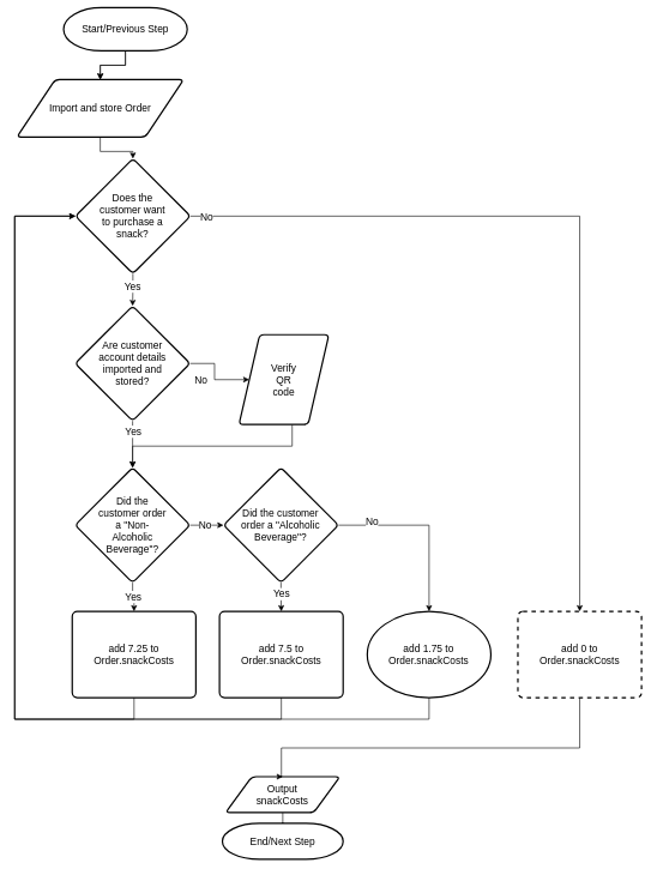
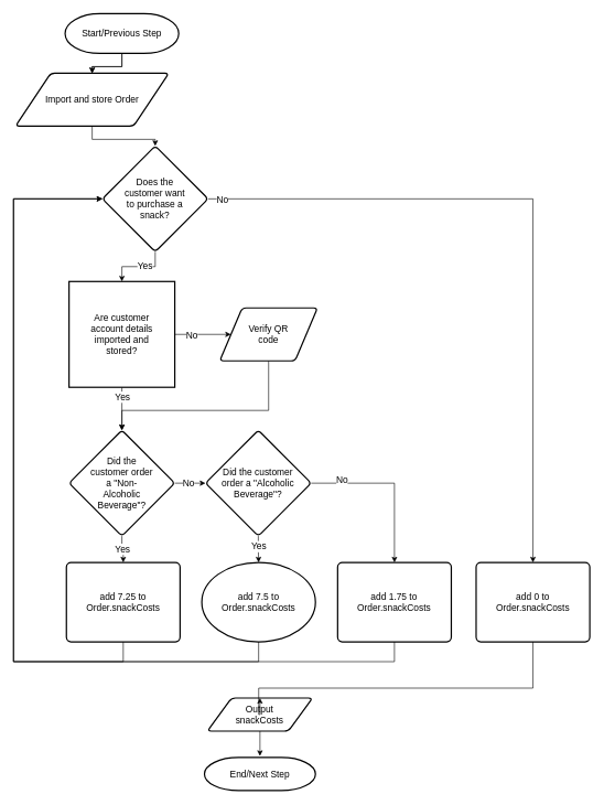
  <mxCell id="0" />
  <mxCell id="1" parent="0" />
  <mxCell id="2" value="" style="edgeStyle=orthogonalEdgeStyle;rounded=0;orthogonalLoop=1;jettySize=auto;html=1;fontSize=14;" parent="1" source="3" target="15" edge="1"><mxGeometry relative="1" as="geometry" /></mxCell>
- <mxCell id="3" value="Start/Previous Step" style="strokeWidth=2;html=1;shape=mxgraph.flowchart.terminator;whiteSpace=wrap;spacing=20;spacingTop=5;spacingBottom=5;spacingLeft=5;spacingRight=5;fontSize=14;" parent="1" vertex="1"><mxGeometry x="88" y="10" width="172" height="60" as="geometry" /></mxCell>
+ <mxCell id="3" value="Start/Previous Step" style="strokeWidth=2;html=1;shape=mxgraph.flowchart.terminator;whiteSpace=wrap;spacing=20;spacingTop=5;spacingBottom=5;spacingLeft=5;spacingRight=5;fontSize=14;" parent="1" vertex="1"><mxGeometry x="98" y="20" width="172" height="60" as="geometry" /></mxCell>
  <mxCell id="4" style="edgeStyle=orthogonalEdgeStyle;rounded=0;orthogonalLoop=1;jettySize=auto;html=1;spacing=12;spacingTop=5;spacingBottom=5;spacingLeft=5;spacingRight=5;entryX=0.5;entryY=0;entryDx=0;entryDy=0;fontSize=14;" parent="1" source="8" target="23" edge="1"><mxGeometry relative="1" as="geometry"><mxPoint x="390.44" y="860" as="targetPoint" /></mxGeometry></mxCell>
  <mxCell id="5" value="Yes" style="edgeLabel;html=1;align=center;verticalAlign=middle;resizable=0;points=[];spacing=12;spacingTop=5;spacingBottom=5;spacingLeft=5;spacingRight=5;fontSize=14;" parent="4" vertex="1" connectable="0"><mxGeometry x="-0.155" y="1" relative="1" as="geometry"><mxPoint x="-1" y="-1" as="offset" /></mxGeometry></mxCell>
  <mxCell id="6" style="edgeStyle=orthogonalEdgeStyle;rounded=0;orthogonalLoop=1;jettySize=auto;html=1;spacing=12;spacingTop=5;spacingBottom=5;spacingLeft=5;spacingRight=5;entryX=0.5;entryY=0;entryDx=0;entryDy=0;fontSize=14;" parent="1" source="8" target="25" edge="1"><mxGeometry relative="1" as="geometry"><mxPoint x="568.44" y="860" as="targetPoint" /><Array as="points"><mxPoint x="596" y="730" /></Array></mxGeometry></mxCell>
  <mxCell id="7" value="No" style="edgeLabel;html=1;align=center;verticalAlign=middle;resizable=0;points=[];spacing=12;spacingTop=5;spacingBottom=5;spacingLeft=5;spacingRight=5;fontSize=14;" parent="6" vertex="1" connectable="0"><mxGeometry x="0.068" relative="1" as="geometry"><mxPoint x="-80" y="-11" as="offset" /></mxGeometry></mxCell>
  <mxCell id="8" value="&lt;p style=&quot;line-height: 120%; font-size: 14px;&quot;&gt;Did the customer order a &quot;Alcoholic Beverage&quot;?&lt;/p&gt;" style="rhombus;whiteSpace=wrap;html=1;strokeWidth=2;rounded=1;arcSize=12;verticalAlign=middle;horizontal=1;spacing=21;spacingBottom=5;spacingTop=5;spacingLeft=5;spacingRight=5;fontSize=14;" parent="1" vertex="1"><mxGeometry x="310.44" y="650" width="160" height="160" as="geometry" /></mxCell>
  <mxCell id="9" style="edgeStyle=orthogonalEdgeStyle;rounded=0;orthogonalLoop=1;jettySize=auto;html=1;entryX=0;entryY=0.5;entryDx=0;entryDy=0;spacing=12;spacingTop=5;spacingBottom=5;spacingLeft=5;spacingRight=5;fontSize=14;" parent="1" source="13" target="8" edge="1"><mxGeometry relative="1" as="geometry"><mxPoint x="330" y="730" as="targetPoint" /></mxGeometry></mxCell>
  <mxCell id="10" value="No" style="edgeLabel;html=1;align=center;verticalAlign=middle;resizable=0;points=[];spacing=12;spacingTop=5;spacingBottom=5;spacingLeft=5;spacingRight=5;fontSize=14;" parent="9" vertex="1" connectable="0"><mxGeometry x="0.068" relative="1" as="geometry"><mxPoint x="-5" as="offset" /></mxGeometry></mxCell>
  <mxCell id="11" style="edgeStyle=orthogonalEdgeStyle;rounded=0;orthogonalLoop=1;jettySize=auto;html=1;entryX=0.5;entryY=0;entryDx=0;entryDy=0;fontSize=14;" parent="1" source="13" target="21" edge="1"><mxGeometry relative="1" as="geometry"><mxPoint x="290.68" y="900" as="targetPoint" /><Array as="points" /></mxGeometry></mxCell>
  <mxCell id="12" value="Yes" style="edgeLabel;html=1;align=center;verticalAlign=middle;resizable=0;points=[];fontSize=14;" parent="11" vertex="1" connectable="0"><mxGeometry x="-0.827" y="-2" relative="1" as="geometry"><mxPoint x="2" y="15" as="offset" /></mxGeometry></mxCell>
  <mxCell id="13" value="&lt;p style=&quot;line-height: 120%; font-size: 14px;&quot;&gt;Did the customer order a &quot;Non-Alcoholic Beverage&quot;?&lt;/p&gt;" style="rhombus;whiteSpace=wrap;html=1;strokeWidth=2;rounded=1;arcSize=12;verticalAlign=middle;horizontal=1;spacing=20;spacingBottom=0;spacingTop=0;spacingLeft=10;spacingRight=10;fontSize=14;" parent="1" vertex="1"><mxGeometry x="104" y="650" width="160" height="160" as="geometry" /></mxCell>
  <mxCell id="14" value="" style="edgeStyle=orthogonalEdgeStyle;rounded=0;orthogonalLoop=1;jettySize=auto;html=1;fontSize=14;" parent="1" source="15" target="30" edge="1"><mxGeometry relative="1" as="geometry" /></mxCell>
  <mxCell id="15" value="&lt;div style=&quot;font-size: 14px;&quot;&gt;&lt;div style=&quot;font-size: 14px;&quot;&gt;&lt;div&gt;Import and store Order&lt;/div&gt;&lt;/div&gt;&lt;/div&gt;" style="shape=parallelogram;html=1;strokeWidth=2;perimeter=parallelogramPerimeter;whiteSpace=wrap;rounded=1;arcSize=12;size=0.23;spacing=20;spacingTop=0;spacingBottom=0;spacingLeft=15;spacingRight=15;fontSize=14;" parent="1" vertex="1"><mxGeometry x="23" y="110" width="232" height="80" as="geometry" /></mxCell>
  <mxCell id="16" style="edgeStyle=orthogonalEdgeStyle;rounded=0;orthogonalLoop=1;jettySize=auto;html=1;entryX=0.5;entryY=-0.047;entryDx=0;entryDy=0;entryPerimeter=0;fontSize=14;" parent="1" source="17" target="19" edge="1"><mxGeometry relative="1" as="geometry"><mxPoint x="392.02" y="1240" as="targetPoint" /></mxGeometry></mxCell>
- <mxCell id="17" value="&lt;div style=&quot;font-size: 14px;&quot;&gt;Output snackCosts&lt;/div&gt;" style="shape=parallelogram;html=1;strokeWidth=2;perimeter=parallelogramPerimeter;whiteSpace=wrap;rounded=1;arcSize=12;size=0.23;spacing=20;spacingTop=20;spacingBottom=20;spacingLeft=30;spacingRight=30;fontSize=14;" parent="1" vertex="1"><mxGeometry x="313.32" y="1080" width="159.12" height="50" as="geometry" /></mxCell>
+ <mxCell id="17" value="&lt;div style=&quot;font-size: 14px;&quot;&gt;Output snackCosts&lt;/div&gt;" style="shape=parallelogram;html=1;strokeWidth=2;perimeter=parallelogramPerimeter;whiteSpace=wrap;rounded=1;arcSize=12;size=0.23;spacing=20;spacingTop=20;spacingBottom=20;spacingLeft=30;spacingRight=30;fontSize=14;" parent="1" vertex="1"><mxGeometry x="313.32" y="1055" width="159.12" height="50" as="geometry" /></mxCell>
  <mxCell id="18" value="" style="edgeStyle=orthogonalEdgeStyle;rounded=0;orthogonalLoop=1;jettySize=auto;html=1;fontSize=14;exitX=0.5;exitY=1;exitDx=0;exitDy=0;exitPerimeter=0;" parent="1" source="3" target="15" edge="1"><mxGeometry relative="1" as="geometry"><mxPoint x="184" y="80" as="sourcePoint" /></mxGeometry></mxCell>
  <mxCell id="19" value="End/Next Step" style="strokeWidth=2;html=1;shape=mxgraph.flowchart.terminator;whiteSpace=wrap;spacing=20;spacingTop=5;spacingBottom=5;spacingLeft=5;spacingRight=5;fontSize=14;" parent="1" vertex="1"><mxGeometry x="308.88" y="1145" width="168" height="50" as="geometry" /></mxCell>
  <mxCell id="20" style="edgeStyle=orthogonalEdgeStyle;rounded=0;orthogonalLoop=1;jettySize=auto;html=1;entryX=0;entryY=0.5;entryDx=0;entryDy=0;" edge="1" parent="1" source="21" target="30"><mxGeometry relative="1" as="geometry"><Array as="points"><mxPoint x="186" y="1000" /><mxPoint x="20" y="1000" /><mxPoint x="20" y="300" /></Array></mxGeometry></mxCell>
  <mxCell id="21" value="add 7.25 to Order.snackCosts" style="rounded=1;whiteSpace=wrap;html=1;absoluteArcSize=1;arcSize=14;strokeWidth=2;spacing=10;spacingTop=0;spacingBottom=0;spacingLeft=0;spacingRight=0;fontSize=14;" parent="1" vertex="1"><mxGeometry x="100" y="850" width="172" height="120" as="geometry" /></mxCell>
  <mxCell id="22" style="edgeStyle=orthogonalEdgeStyle;rounded=0;orthogonalLoop=1;jettySize=auto;html=1;entryX=0;entryY=0.5;entryDx=0;entryDy=0;" edge="1" parent="1" source="23" target="30"><mxGeometry relative="1" as="geometry"><Array as="points"><mxPoint x="391" y="1000" /><mxPoint x="20" y="1000" /><mxPoint x="20" y="300" /></Array></mxGeometry></mxCell>
- <mxCell id="23" value="add 7.5 to Order.snackCosts" style="rounded=1;whiteSpace=wrap;html=1;absoluteArcSize=1;arcSize=14;strokeWidth=2;spacing=10;spacingTop=0;spacingBottom=0;spacingLeft=0;spacingRight=0;fontSize=14;" parent="1" vertex="1"><mxGeometry x="304.88" y="850" width="172" height="120" as="geometry" /></mxCell>
+ <mxCell id="23" value="add 7.5 to Order.snackCosts" style="ellipse;whiteSpace=wrap;html=1;absoluteArcSize=1;arcSize=14;strokeWidth=2;spacing=10;spacingTop=0;spacingBottom=0;spacingLeft=0;spacingRight=0;fontSize=14;" parent="1" vertex="1"><mxGeometry x="304.88" y="850" width="172" height="120" as="geometry" /></mxCell>
  <mxCell id="24" style="edgeStyle=orthogonalEdgeStyle;rounded=0;orthogonalLoop=1;jettySize=auto;html=1;entryX=0;entryY=0.5;entryDx=0;entryDy=0;endArrow=none;" edge="1" parent="1" source="25" target="30"><mxGeometry relative="1" as="geometry"><Array as="points"><mxPoint x="596" y="1000" /><mxPoint x="20" y="1000" /><mxPoint x="20" y="300" /></Array></mxGeometry></mxCell>
- <mxCell id="25" value="add 1.75 to Order.snackCosts" style="ellipse;whiteSpace=wrap;html=1;absoluteArcSize=1;arcSize=14;strokeWidth=2;spacing=10;spacingTop=0;spacingBottom=0;spacingLeft=0;spacingRight=0;fontSize=14;" parent="1" vertex="1"><mxGeometry x="510.44" y="850" width="172" height="120" as="geometry" /></mxCell>
+ <mxCell id="25" value="add 1.75 to Order.snackCosts" style="rounded=1;whiteSpace=wrap;html=1;absoluteArcSize=1;arcSize=14;strokeWidth=2;spacing=10;spacingTop=0;spacingBottom=0;spacingLeft=0;spacingRight=0;fontSize=14;" parent="1" vertex="1"><mxGeometry x="510.44" y="850" width="172" height="120" as="geometry" /></mxCell>
  <mxCell id="26" value="" style="edgeStyle=orthogonalEdgeStyle;rounded=0;orthogonalLoop=1;jettySize=auto;html=1;fontSize=14;" parent="1" source="30" target="35" edge="1"><mxGeometry relative="1" as="geometry" /></mxCell>
  <mxCell id="27" value="Yes" style="edgeLabel;html=1;align=center;verticalAlign=middle;resizable=0;points=[];fontSize=14;" parent="26" vertex="1" connectable="0"><mxGeometry x="-0.206" y="-1" relative="1" as="geometry"><mxPoint as="offset" /></mxGeometry></mxCell>
  <mxCell id="28" style="edgeStyle=orthogonalEdgeStyle;rounded=0;orthogonalLoop=1;jettySize=auto;html=1;entryX=0.5;entryY=0;entryDx=0;entryDy=0;fontSize=14;" parent="1" source="30" target="39" edge="1"><mxGeometry relative="1" as="geometry" /></mxCell>
  <mxCell id="29" value="No" style="edgeLabel;html=1;align=center;verticalAlign=middle;resizable=0;points=[];fontSize=14;" parent="28" vertex="1" connectable="0"><mxGeometry x="-0.959" relative="1" as="geometry"><mxPoint as="offset" /></mxGeometry></mxCell>
- <mxCell id="30" value="&lt;p style=&quot;line-height: 120%; font-size: 14px;&quot;&gt;Does the customer want to purchase a snack?&lt;/p&gt;" style="rhombus;whiteSpace=wrap;html=1;strokeWidth=2;rounded=1;arcSize=12;verticalAlign=middle;horizontal=1;spacing=20;spacingBottom=0;spacingTop=0;spacingLeft=10;spacingRight=10;fontSize=14;" parent="1" vertex="1"><mxGeometry x="104.44" y="220" width="160" height="160" as="geometry" /></mxCell>
+ <mxCell id="30" value="&lt;p style=&quot;line-height: 120%; font-size: 14px;&quot;&gt;Does the customer want to purchase a snack?&lt;/p&gt;" style="rhombus;whiteSpace=wrap;html=1;strokeWidth=2;rounded=1;arcSize=12;verticalAlign=middle;horizontal=1;spacing=20;spacingBottom=0;spacingTop=0;spacingLeft=10;spacingRight=10;fontSize=14;" parent="1" vertex="1"><mxGeometry x="154.44" y="220" width="160" height="160" as="geometry" /></mxCell>
  <mxCell id="31" value="" style="edgeStyle=orthogonalEdgeStyle;rounded=0;orthogonalLoop=1;jettySize=auto;html=1;fontSize=14;" parent="1" source="35" target="37" edge="1"><mxGeometry relative="1" as="geometry" /></mxCell>
  <mxCell id="32" value="No" style="edgeLabel;html=1;align=center;verticalAlign=middle;resizable=0;points=[];fontSize=14;" parent="31" vertex="1" connectable="0"><mxGeometry x="0.157" y="1" relative="1" as="geometry"><mxPoint x="-24" y="1" as="offset" /></mxGeometry></mxCell>
  <mxCell id="33" value="" style="edgeStyle=orthogonalEdgeStyle;rounded=0;orthogonalLoop=1;jettySize=auto;html=1;fontSize=14;" parent="1" source="35" target="13" edge="1"><mxGeometry relative="1" as="geometry" /></mxCell>
  <mxCell id="34" value="Yes" style="edgeLabel;html=1;align=center;verticalAlign=middle;resizable=0;points=[];fontSize=14;" parent="33" vertex="1" connectable="0"><mxGeometry x="-0.576" relative="1" as="geometry"><mxPoint as="offset" /></mxGeometry></mxCell>
- <mxCell id="35" value="&lt;p style=&quot;line-height: 120%; font-size: 14px;&quot;&gt;Are customer account details imported and stored?&lt;/p&gt;" style="rhombus;whiteSpace=wrap;html=1;strokeWidth=2;rounded=1;arcSize=12;verticalAlign=middle;horizontal=1;spacing=20;spacingBottom=0;spacingTop=0;spacingLeft=10;spacingRight=10;fontSize=14;" parent="1" vertex="1"><mxGeometry x="104" y="425" width="160" height="160" as="geometry" /></mxCell>
+ <mxCell id="35" value="&lt;p style=&quot;line-height: 120%; font-size: 14px;&quot;&gt;Are customer account details imported and stored?&lt;/p&gt;" style="whiteSpace=wrap;html=1;strokeWidth=2;arcSize=12;verticalAlign=middle;horizontal=1;spacing=20;spacingBottom=0;spacingTop=0;spacingLeft=10;spacingRight=10;fontSize=14;rounded=0;" parent="1" vertex="1"><mxGeometry x="104" y="425" width="160" height="160" as="geometry" /></mxCell>
  <mxCell id="36" style="edgeStyle=orthogonalEdgeStyle;rounded=0;orthogonalLoop=1;jettySize=auto;html=1;entryX=0.5;entryY=0;entryDx=0;entryDy=0;fontSize=14;" parent="1" source="37" target="13" edge="1"><mxGeometry relative="1" as="geometry"><Array as="points"><mxPoint x="406" y="620" /><mxPoint x="184" y="620" /></Array></mxGeometry></mxCell>
- <mxCell id="37" value="&lt;div style=&quot;font-size: 14px;&quot;&gt;&lt;div style=&quot;font-size: 14px;&quot;&gt;Verify QR code&lt;/div&gt;&lt;/div&gt;" style="shape=parallelogram;html=1;strokeWidth=2;perimeter=parallelogramPerimeter;whiteSpace=wrap;rounded=1;arcSize=12;size=0.23;spacing=20;spacingTop=0;spacingBottom=0;spacingLeft=20;spacingRight=20;fontSize=14;" parent="1" vertex="1"><mxGeometry x="332" y="465" width="125" height="125" as="geometry" /></mxCell>
+ <mxCell id="37" value="&lt;div style=&quot;font-size: 14px;&quot;&gt;&lt;div style=&quot;font-size: 14px;&quot;&gt;Verify QR code&lt;/div&gt;&lt;/div&gt;" style="shape=parallelogram;html=1;strokeWidth=2;perimeter=parallelogramPerimeter;whiteSpace=wrap;rounded=1;arcSize=12;size=0.23;spacing=20;spacingTop=0;spacingBottom=0;spacingLeft=20;spacingRight=20;fontSize=14;" parent="1" vertex="1"><mxGeometry x="332" y="465" width="148" height="80" as="geometry" /></mxCell>
  <mxCell id="38" style="edgeStyle=orthogonalEdgeStyle;rounded=0;orthogonalLoop=1;jettySize=auto;html=1;entryX=0.5;entryY=0;entryDx=0;entryDy=0;fontSize=14;" parent="1" source="39" target="17" edge="1"><mxGeometry relative="1" as="geometry"><Array as="points"><mxPoint x="806" y="1040" /><mxPoint x="391" y="1040" /><mxPoint x="391" y="1080" /></Array></mxGeometry></mxCell>
- <mxCell id="39" value="add 0 to Order.snackCosts" style="rounded=1;whiteSpace=wrap;html=1;absoluteArcSize=1;arcSize=14;strokeWidth=2;spacing=10;spacingTop=0;spacingBottom=0;spacingLeft=0;spacingRight=0;fontSize=14;dashed=1;" parent="1" vertex="1"><mxGeometry x="720" y="850" width="172" height="120" as="geometry" /></mxCell>
+ <mxCell id="39" value="add 0 to Order.snackCosts" style="rounded=1;whiteSpace=wrap;html=1;absoluteArcSize=1;arcSize=14;strokeWidth=2;spacing=10;spacingTop=0;spacingBottom=0;spacingLeft=0;spacingRight=0;fontSize=14;" parent="1" vertex="1"><mxGeometry x="720" y="850" width="172" height="120" as="geometry" /></mxCell>
